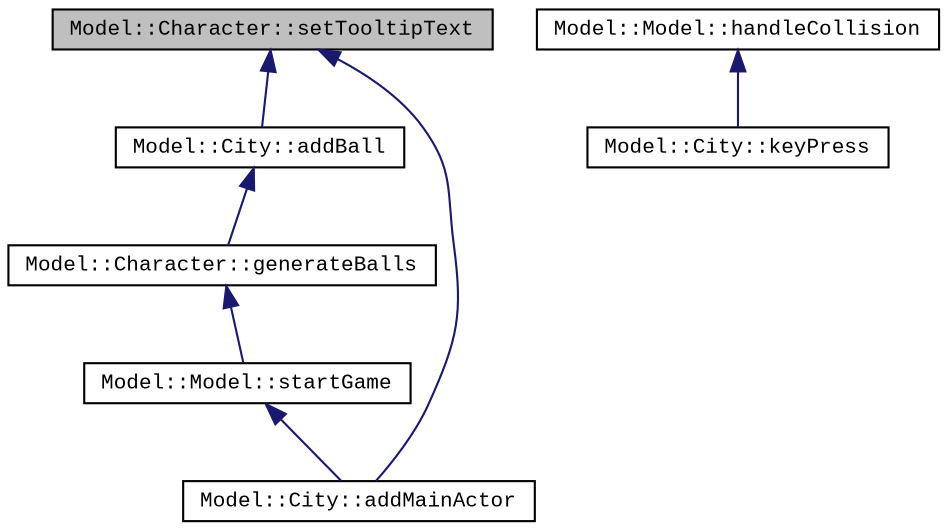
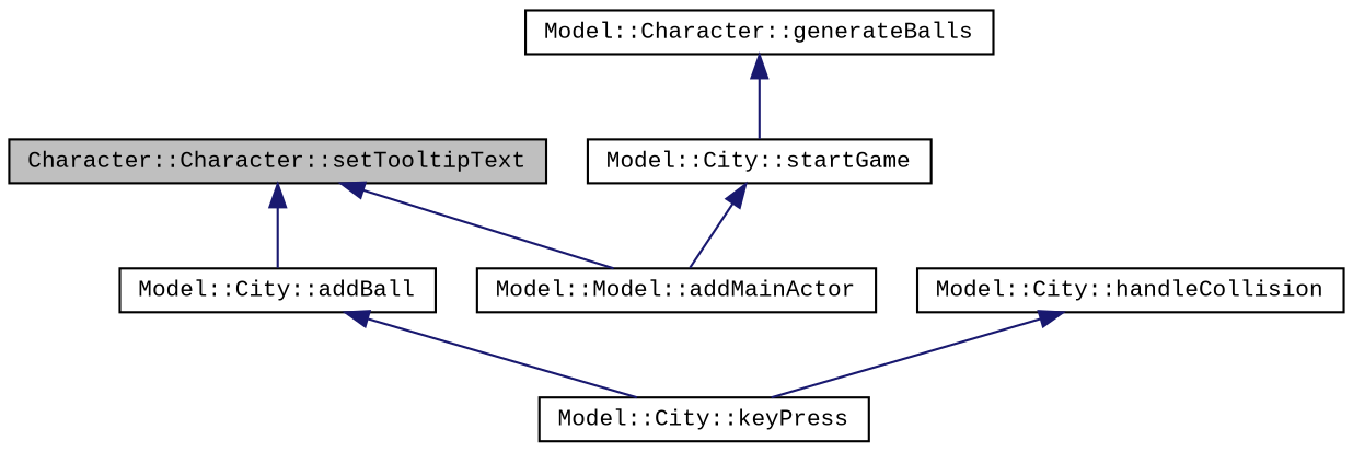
  digraph {
    fontname="Liberation Mono"
    rankdir=TB
    node [color=black fillcolor=white fontname="Liberation Mono" fontsize=10 shape=record style=filled]
    edge [color=midnightblue dir=back fontname="Liberation Mono" fontsize=10 labelfontname=Helvetica labelfontsize=10 style=solid]
-   n1 [fillcolor=grey75 fontcolor=black height=0.2 label="Model::Character::setTooltipText" width=0.4]
+   n1 [fillcolor=grey75 fontcolor=black height=0.2 label="Character::Character::setTooltipText" width=0.4]
    n2 [height=0.2 label="Model::City::addBall" width=0.4]
-   n3 [height=0.2 label="Model::City::addMainActor" width=0.4]
+   n3 [height=0.2 label="Model::Model::addMainActor" width=0.4]
    n4 [height=0.2 label="Model::Character::generateBalls" width=0.4]
-   n5 [height=0.2 label="Model::Model::startGame" width=0.4]
-   n6 [height=0.2 label="Model::Model::handleCollision" width=0.4]
+   n5 [height=0.2 label="Model::City::startGame" width=0.4]
+   n6 [height=0.2 label="Model::City::handleCollision" width=0.4]
    n7 [height=0.2 label="Model::City::keyPress" width=0.4]
    n1 -> n2
    n1 -> n3
-   n2 -> n4
+   n2 -> n7
    n4 -> n5
    n5 -> n3
    n6 -> n7
  }
